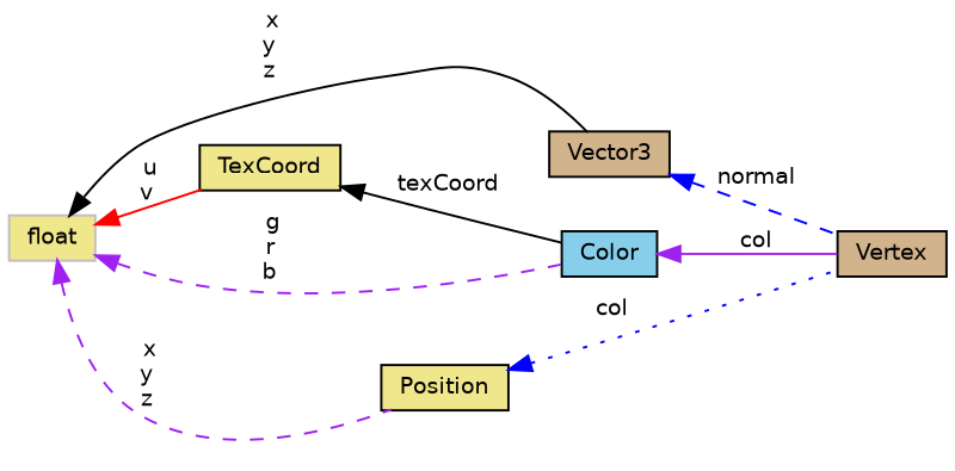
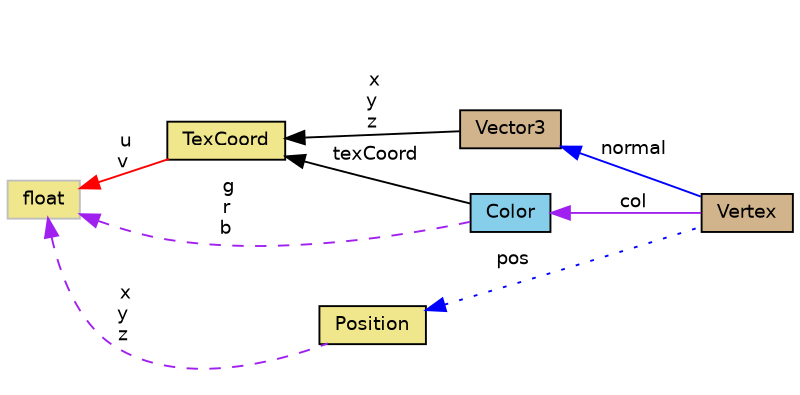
  digraph {
    rankdir=LR
    node [color=black fillcolor=khaki fontname=Helvetica fontsize=10 shape=record style=filled]
    edge [color=purple dir=back fontname=Helvetica fontsize=10 labelfontname=Helvetica labelfontsize=10 style=solid]
    n1 [fillcolor=tan fontcolor=black height=0.2 label=Vertex width=0.4]
    n2 [height=0.2 label=TexCoord width=0.4]
    n3 [fillcolor=skyblue height=0.2 label=Color width=0.4]
    n4 [color=grey75 height=0.2 label=float width=0.4]
    n5 [fillcolor=tan height=0.2 label=Vector3 width=0.4]
    n6 [height=0.2 label=Position width=0.4]
    n2 -> n3 [color=black label=" texCoord"]
    n3 -> n1 [label=" col"]
    n4 -> n2 [color=red label=" u\nv"]
    n4 -> n3 [label=" g\nr\nb" style=dashed]
-   n4 -> n5 [color=black label=" x\ny\nz"]
+   n2 -> n5 [color=black label=" x\ny\nz"]
    n4 -> n6 [label=" x\ny\nz" style=dashed]
-   n5 -> n1 [color=blue label=" normal" style=dashed]
-   n6 -> n1 [color=blue label=" col" style=dotted]
+   n5 -> n1 [color=blue label=" normal"]
+   n6 -> n1 [color=blue label=" pos" style=dotted]
  }
